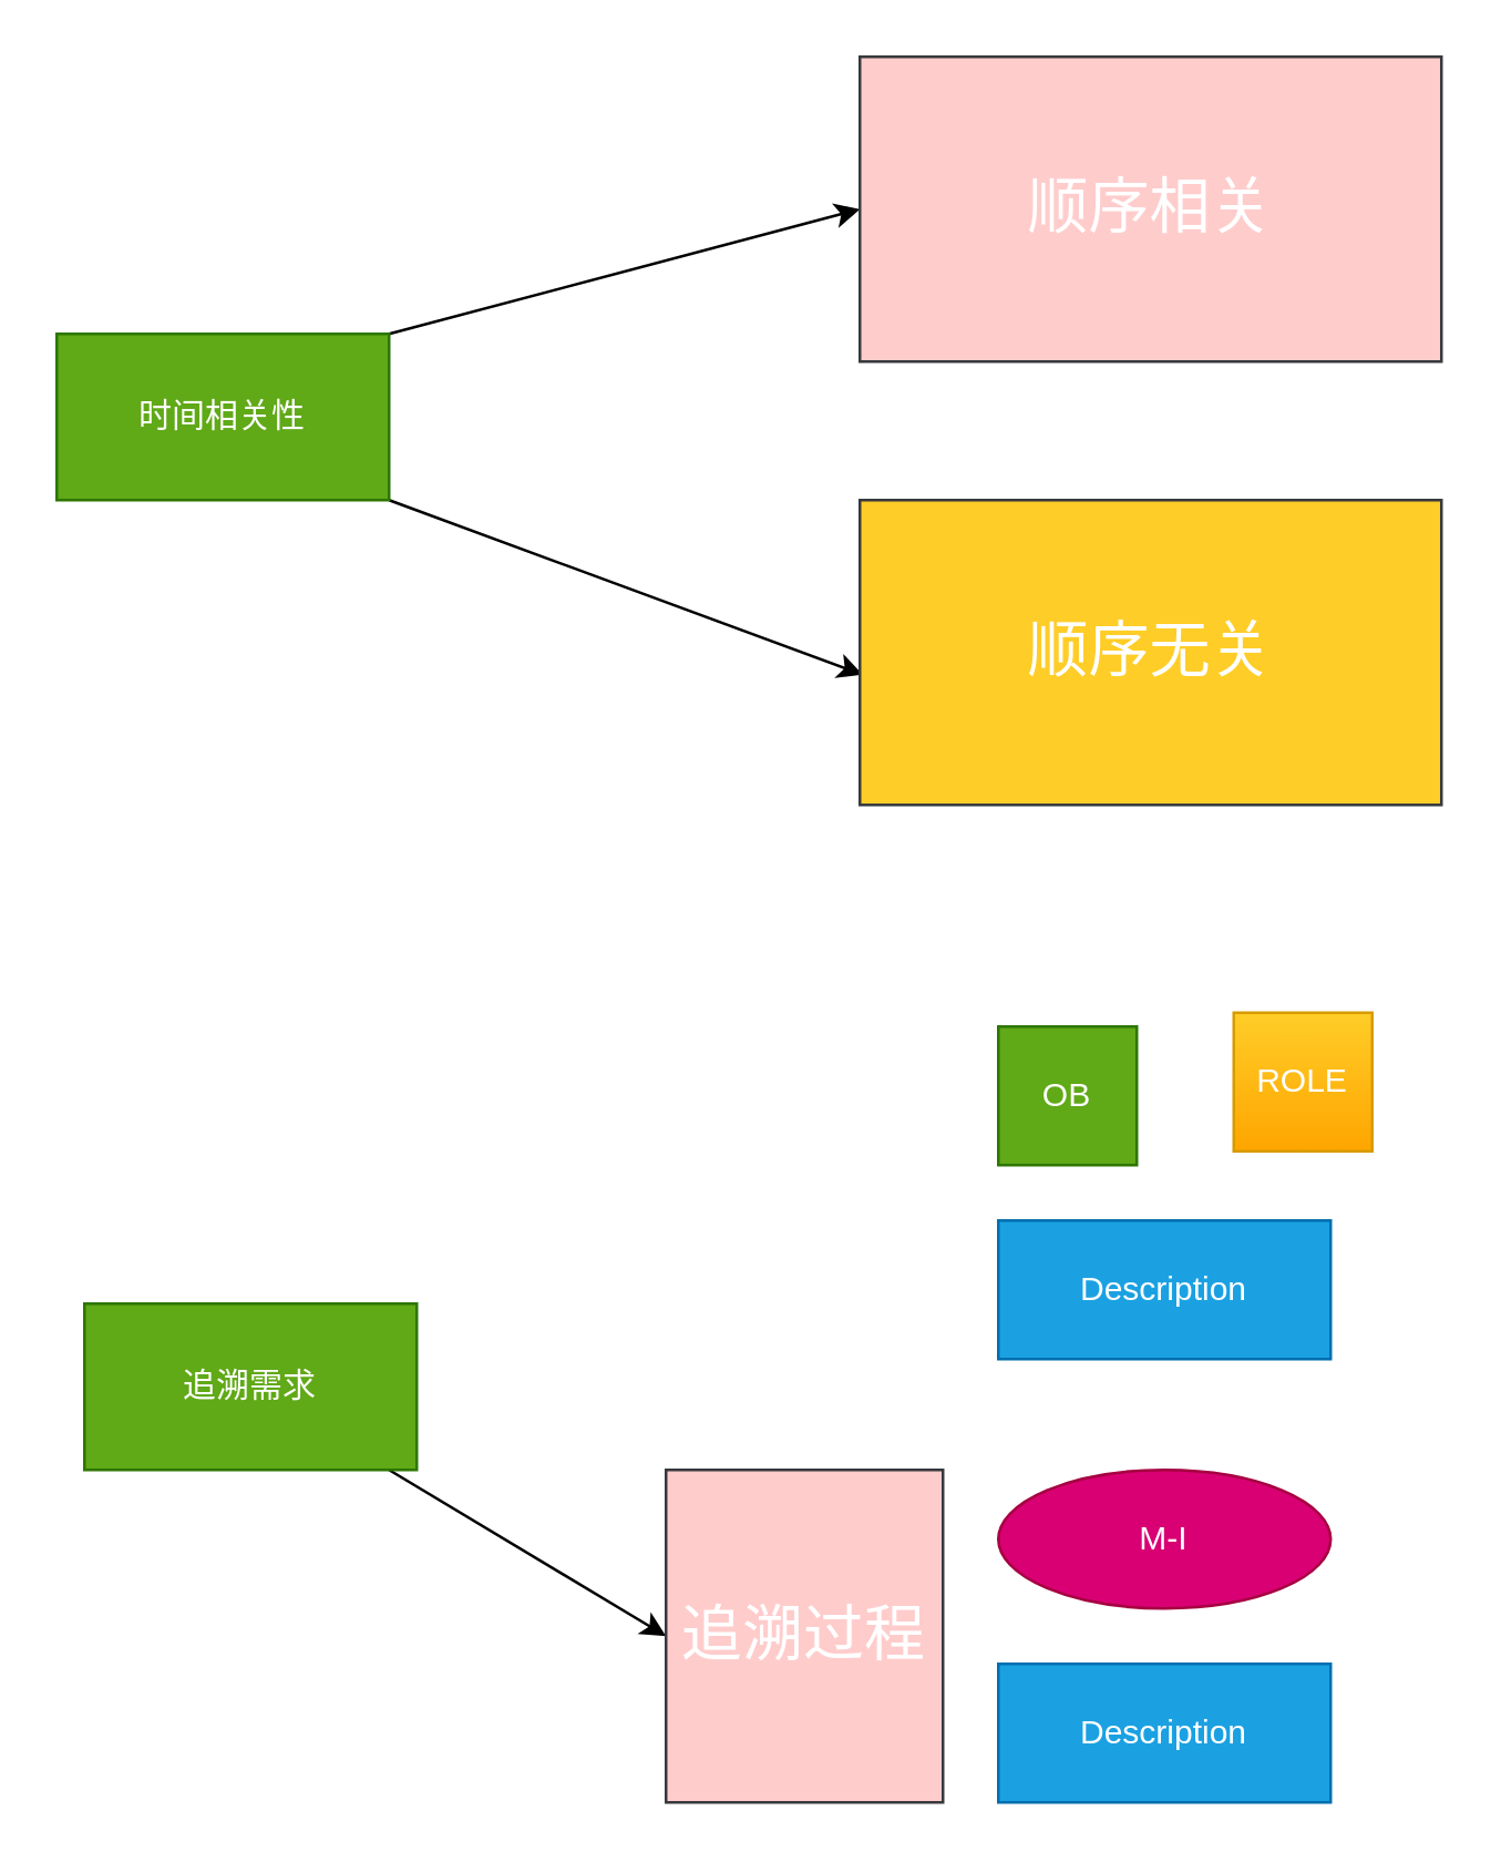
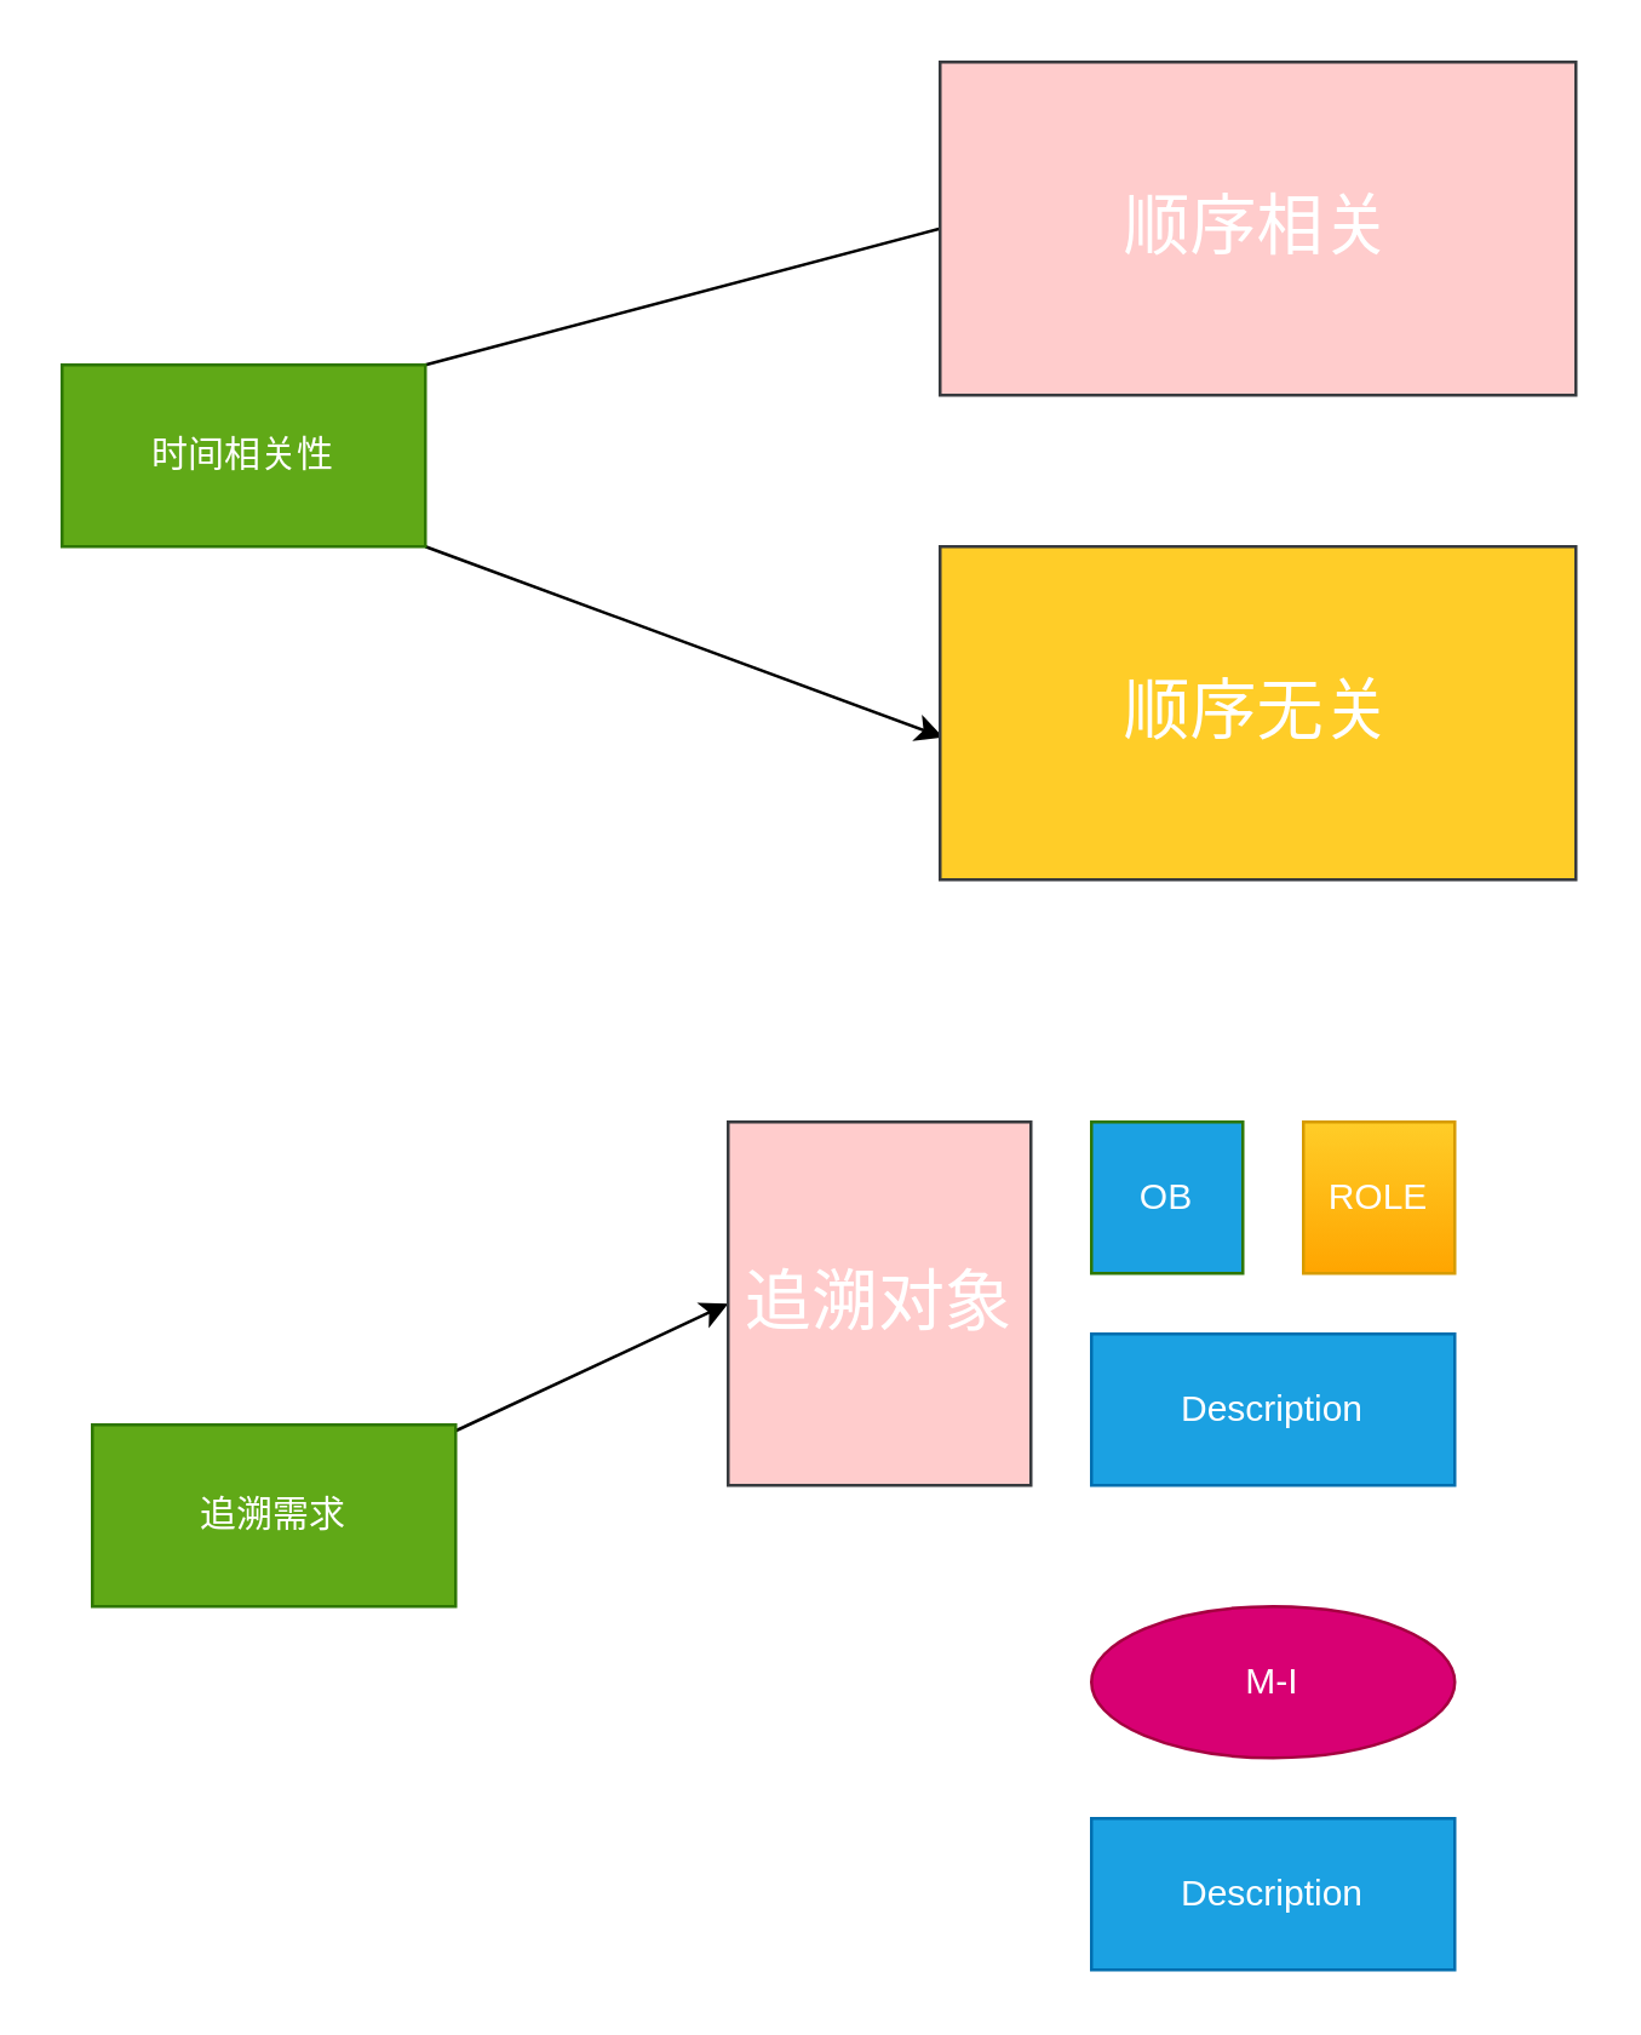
  <mxCell id="0" />
  <mxCell id="1" parent="0" />
- <mxCell id="2" style="rounded=0;orthogonalLoop=1;jettySize=auto;html=1;fontSize=22;fontColor=#FFFFFF;entryX=0;entryY=0.5;entryDx=0;entryDy=0;entryPerimeter=0;exitX=1;exitY=0;exitDx=0;exitDy=0;" edge="1" parent="1" source="4" target="8"><mxGeometry relative="1" as="geometry" /></mxCell>
+ <mxCell id="2" style="rounded=0;orthogonalLoop=1;jettySize=auto;html=1;fontSize=22;fontColor=#FFFFFF;entryX=0;entryY=0.5;entryDx=0;entryDy=0;entryPerimeter=0;exitX=1;exitY=0;exitDx=0;exitDy=0;endArrow=none;" edge="1" parent="1" source="4" target="8"><mxGeometry relative="1" as="geometry" /></mxCell>
  <mxCell id="3" style="edgeStyle=none;rounded=0;orthogonalLoop=1;jettySize=auto;html=1;fontSize=22;fontColor=#FFFFFF;entryX=0.005;entryY=0.573;entryDx=0;entryDy=0;entryPerimeter=0;exitX=1;exitY=1;exitDx=0;exitDy=0;" edge="1" parent="1" source="4" target="9"><mxGeometry relative="1" as="geometry"><mxPoint x="140" y="174" as="sourcePoint" /></mxGeometry></mxCell>
  <mxCell id="4" value="时间相关性" style="rounded=0;whiteSpace=wrap;html=1;fillColor=#60a917;strokeColor=#2D7600;fontColor=#ffffff;" vertex="1" parent="1"><mxGeometry x="20" y="120" width="120" height="60" as="geometry" /></mxCell>
- <mxCell id="6" style="edgeStyle=none;rounded=0;orthogonalLoop=1;jettySize=auto;html=1;entryX=0;entryY=0.5;entryDx=0;entryDy=0;fontSize=22;fontColor=#FFFFFF;" edge="1" parent="1" source="7" target="14"><mxGeometry relative="1" as="geometry" /></mxCell>
+ <mxCell id="5" style="edgeStyle=none;rounded=0;orthogonalLoop=1;jettySize=auto;html=1;entryX=0;entryY=0.5;entryDx=0;entryDy=0;fontSize=22;fontColor=#FFFFFF;" edge="1" parent="1" source="7" target="10"><mxGeometry relative="1" as="geometry" /></mxCell>
  <mxCell id="7" value="追溯需求" style="rounded=0;whiteSpace=wrap;html=1;fillColor=#60a917;strokeColor=#2D7600;fontColor=#ffffff;" vertex="1" parent="1"><mxGeometry x="30" y="470" width="120" height="60" as="geometry" /></mxCell>
  <mxCell id="8" value="顺序相关" style="rounded=0;whiteSpace=wrap;html=1;fillColor=#ffcccc;strokeColor=#36393d;fontColor=#FFFFFF;fontSize=22;" vertex="1" parent="1"><mxGeometry x="310" y="20" width="210" height="110" as="geometry" /></mxCell>
  <mxCell id="9" value="顺序无关" style="rounded=0;whiteSpace=wrap;html=1;fillColor=#ffcd28;strokeColor=#36393d;fontColor=#FFFFFF;fontSize=22;" vertex="1" parent="1"><mxGeometry x="310" y="180" width="210" height="110" as="geometry" /></mxCell>
- <mxCell id="11" value="OB" style="rounded=0;whiteSpace=wrap;html=1;fillColor=#60a917;strokeColor=#2D7600;fontColor=#ffffff;" vertex="1" parent="1"><mxGeometry x="360" y="370" width="50" height="50" as="geometry" /></mxCell>
- <mxCell id="12" value="ROLE" style="rounded=0;whiteSpace=wrap;html=1;fillColor=#ffcd28;strokeColor=#d79b00;gradientColor=#ffa500;fontColor=#FFFFFF;" vertex="1" parent="1"><mxGeometry x="445" y="365" width="50" height="50" as="geometry" /></mxCell>
+ <mxCell id="10" value="追溯对象" style="rounded=0;whiteSpace=wrap;html=1;fillColor=#ffcccc;strokeColor=#36393d;fontColor=#FFFFFF;fontSize=22;" vertex="1" parent="1"><mxGeometry x="240" y="370" width="100" height="120" as="geometry" /></mxCell>
+ <mxCell id="11" value="OB" style="rounded=0;whiteSpace=wrap;html=1;fillColor=#1ba1e2;strokeColor=#2D7600;fontColor=#ffffff;" vertex="1" parent="1"><mxGeometry x="360" y="370" width="50" height="50" as="geometry" /></mxCell>
+ <mxCell id="12" value="ROLE" style="rounded=0;whiteSpace=wrap;html=1;fillColor=#ffcd28;strokeColor=#d79b00;gradientColor=#ffa500;fontColor=#FFFFFF;" vertex="1" parent="1"><mxGeometry x="430" y="370" width="50" height="50" as="geometry" /></mxCell>
  <mxCell id="13" value="Description" style="rounded=0;whiteSpace=wrap;html=1;fillColor=#1ba1e2;strokeColor=#006EAF;fontColor=#ffffff;" vertex="1" parent="1"><mxGeometry x="360" y="440" width="120" height="50" as="geometry" /></mxCell>
- <mxCell id="14" value="追溯过程" style="rounded=0;whiteSpace=wrap;html=1;fillColor=#ffcccc;strokeColor=#36393d;fontColor=#FFFFFF;fontSize=22;" vertex="1" parent="1"><mxGeometry x="240" y="530" width="100" height="120" as="geometry" /></mxCell>
  <mxCell id="15" value="M-I" style="ellipse;whiteSpace=wrap;html=1;fillColor=#d80073;strokeColor=#A50040;fontColor=#ffffff;" vertex="1" parent="1"><mxGeometry x="360" y="530" width="120" height="50" as="geometry" /></mxCell>
  <mxCell id="16" value="Description" style="rounded=0;whiteSpace=wrap;html=1;fillColor=#1ba1e2;strokeColor=#006EAF;fontColor=#ffffff;" vertex="1" parent="1"><mxGeometry x="360" y="600" width="120" height="50" as="geometry" /></mxCell>
